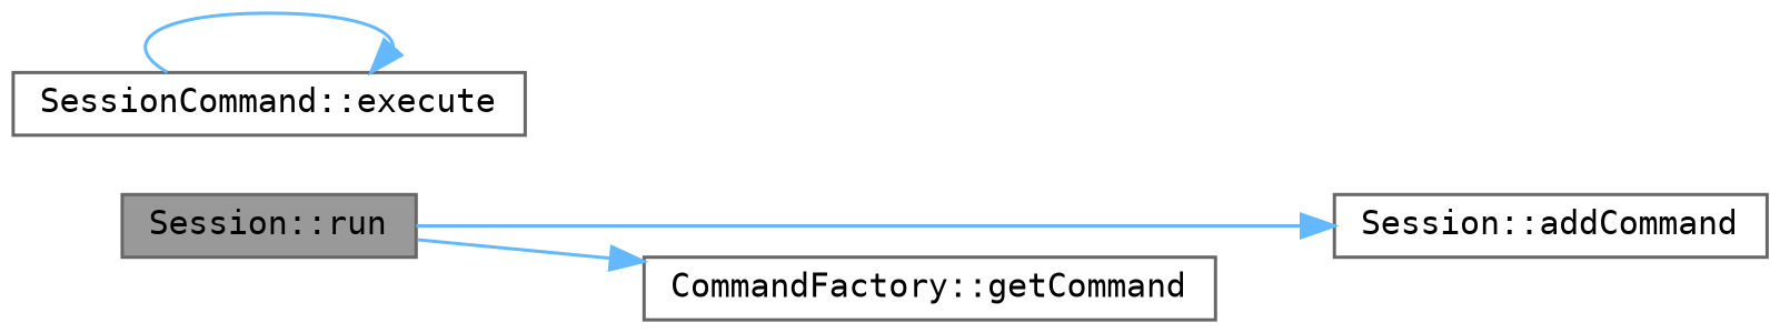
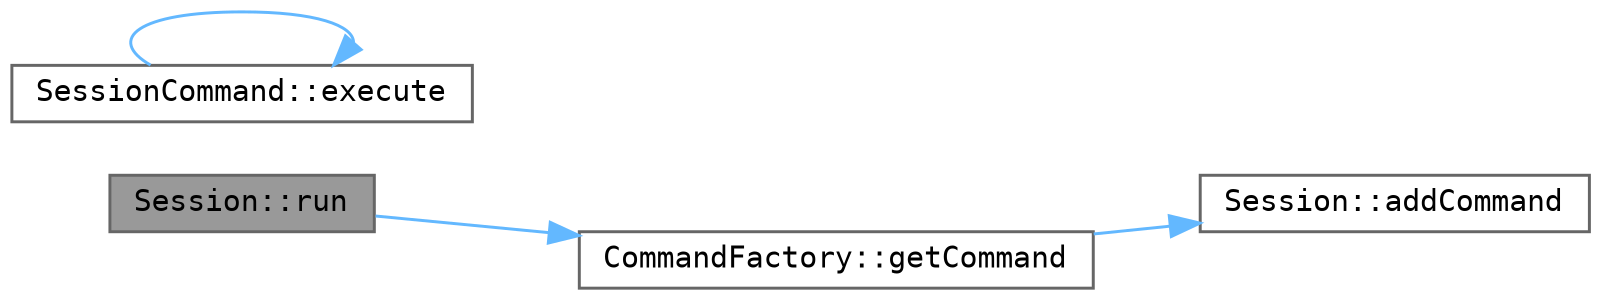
  digraph {
    fontname="DejaVu Sans Mono"
    rankdir=LR
    node [color=grey40 fillcolor=white fontname="DejaVu Sans Mono" fontsize=10 shape=box style=filled]
    edge [color=steelblue1 fontname="DejaVu Sans Mono" fontsize=10 labelfontname=Helvetica labelfontsize=10 style=solid]
    n1 [color=gray40 fillcolor=grey60 fontcolor=black height=0.2 label="Session::run" width=0.4]
    n2 [height=0.2 label="Session::addCommand" width=0.4]
    n3 [height=0.2 label="CommandFactory::getCommand" width=0.4]
    n4 [height=0.2 label="SessionCommand::execute" width=0.4]
-   n1 -> n2
+   n3 -> n2
    n1 -> n3
    n4 -> n4
  }
